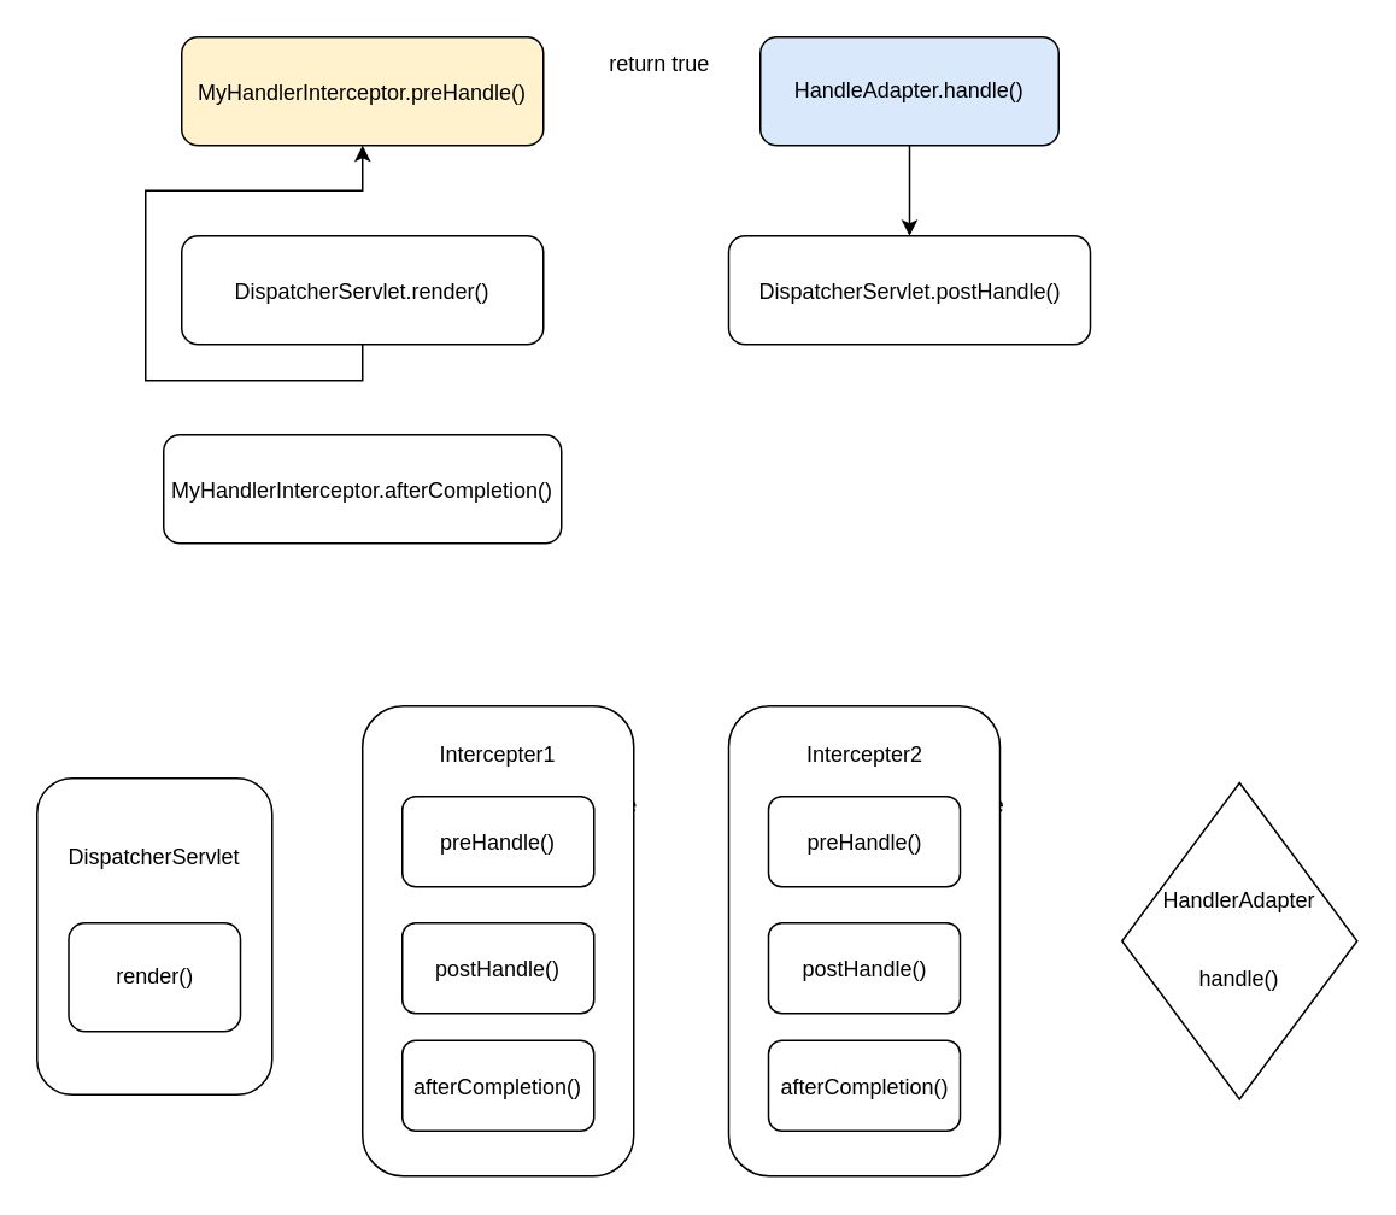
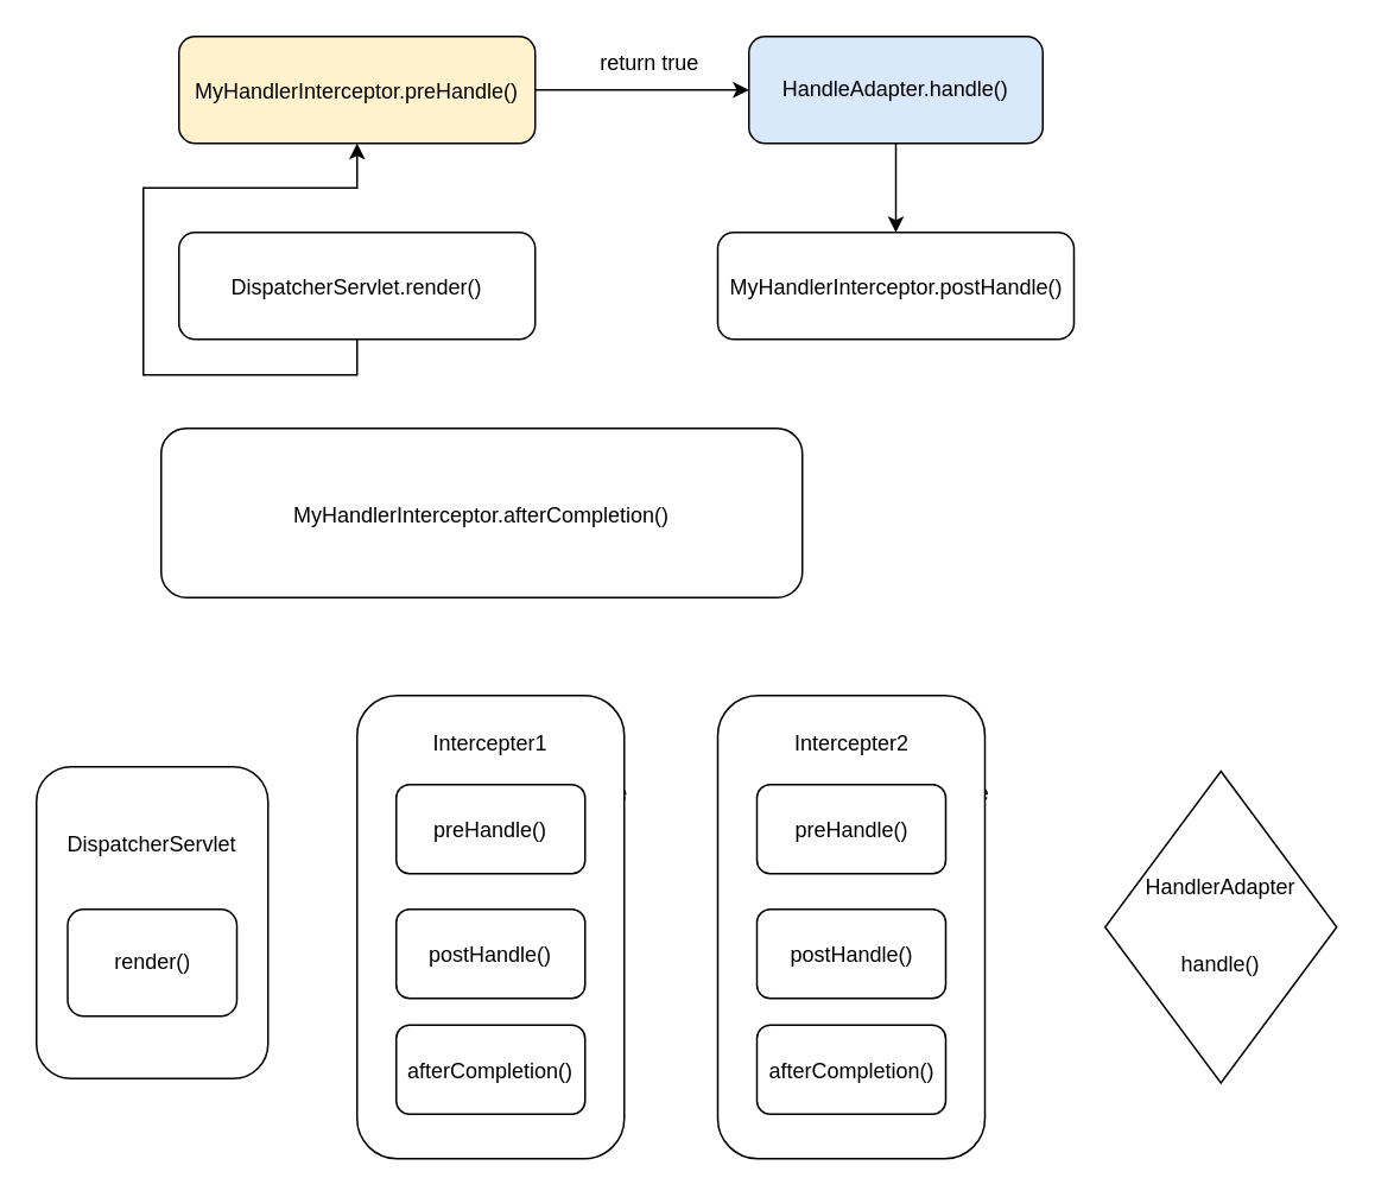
  <mxCell id="0" />
  <mxCell id="1" parent="0" />
+ <mxCell id="2" value="" style="edgeStyle=orthogonalEdgeStyle;rounded=0;orthogonalLoop=1;jettySize=auto;html=1;" edge="1" parent="1" source="3" target="5"><mxGeometry relative="1" as="geometry" /></mxCell>
  <mxCell id="3" value="MyHandlerInterceptor.preHandle()&lt;font face=&quot;Menlo-Regular, monospace&quot;&gt;&lt;span style=&quot;font-size: 14px; background-color: rgb(255, 255, 255);&quot;&gt;&lt;br&gt;&lt;/span&gt;&lt;/font&gt;" style="rounded=1;whiteSpace=wrap;html=1;fillColor=#fff2cc;" vertex="1" parent="1"><mxGeometry x="100" y="20" width="200" height="60" as="geometry" /></mxCell>
  <mxCell id="4" style="edgeStyle=orthogonalEdgeStyle;rounded=0;orthogonalLoop=1;jettySize=auto;html=1;exitX=0.5;exitY=1;exitDx=0;exitDy=0;" edge="1" parent="1" source="5" target="7"><mxGeometry relative="1" as="geometry" /></mxCell>
  <mxCell id="5" value="HandleAdapter.handle()" style="whiteSpace=wrap;html=1;rounded=1;fillColor=#dae8fc;" vertex="1" parent="1"><mxGeometry x="420" y="20" width="165" height="60" as="geometry" /></mxCell>
  <mxCell id="6" value="return true" style="text;html=1;align=center;verticalAlign=middle;resizable=0;points=[];autosize=1;strokeColor=none;fillColor=none;" vertex="1" parent="1"><mxGeometry x="324" y="20" width="80" height="30" as="geometry" /></mxCell>
- <mxCell id="7" value="DispatcherServlet.postHandle()&lt;font face=&quot;Menlo-Regular, monospace&quot;&gt;&lt;span style=&quot;font-size: 14px; background-color: rgb(255, 255, 255);&quot;&gt;&lt;br&gt;&lt;/span&gt;&lt;/font&gt;" style="rounded=1;whiteSpace=wrap;html=1;" vertex="1" parent="1"><mxGeometry x="402.5" y="130" width="200" height="60" as="geometry" /></mxCell>
+ <mxCell id="7" value="MyHandlerInterceptor.postHandle()&lt;font face=&quot;Menlo-Regular, monospace&quot;&gt;&lt;span style=&quot;font-size: 14px; background-color: rgb(255, 255, 255);&quot;&gt;&lt;br&gt;&lt;/span&gt;&lt;/font&gt;" style="rounded=1;whiteSpace=wrap;html=1;" vertex="1" parent="1"><mxGeometry x="402.5" y="130" width="200" height="60" as="geometry" /></mxCell>
  <mxCell id="8" style="edgeStyle=orthogonalEdgeStyle;rounded=0;orthogonalLoop=1;jettySize=auto;html=1;exitX=0.5;exitY=1;exitDx=0;exitDy=0;" edge="1" parent="1" source="9" target="3"><mxGeometry relative="1" as="geometry" /></mxCell>
  <mxCell id="9" value="DispatcherServlet.render()&lt;font face=&quot;Menlo-Regular, monospace&quot;&gt;&lt;span style=&quot;font-size: 14px; background-color: rgb(255, 255, 255);&quot;&gt;&lt;br&gt;&lt;/span&gt;&lt;/font&gt;" style="rounded=1;whiteSpace=wrap;html=1;" vertex="1" parent="1"><mxGeometry x="100" y="130" width="200" height="60" as="geometry" /></mxCell>
- <mxCell id="10" value="MyHandlerInterceptor.afterCompletion()&lt;font face=&quot;Menlo-Regular, monospace&quot;&gt;&lt;span style=&quot;font-size: 14px; background-color: rgb(255, 255, 255);&quot;&gt;&lt;br&gt;&lt;/span&gt;&lt;/font&gt;" style="rounded=1;whiteSpace=wrap;html=1;" vertex="1" parent="1"><mxGeometry x="90" y="240" width="220" height="60" as="geometry" /></mxCell>
+ <mxCell id="10" value="MyHandlerInterceptor.afterCompletion()&lt;font face=&quot;Menlo-Regular, monospace&quot;&gt;&lt;span style=&quot;font-size: 14px; background-color: rgb(255, 255, 255);&quot;&gt;&lt;br&gt;&lt;/span&gt;&lt;/font&gt;" style="rounded=1;whiteSpace=wrap;html=1;" vertex="1" parent="1"><mxGeometry x="90" y="240" width="360" height="95" as="geometry" /></mxCell>
  <mxCell id="11" value="return true" style="text;html=1;align=center;verticalAlign=middle;resizable=0;points=[];autosize=1;strokeColor=none;fillColor=none;" vertex="1" parent="1"><mxGeometry x="284" y="430" width="80" height="30" as="geometry" /></mxCell>
  <mxCell id="12" value="DispatcherServlet&lt;br&gt;&lt;br&gt;&lt;br&gt;&lt;br&gt;&lt;br&gt;&lt;br&gt;&lt;font face=&quot;Menlo-Regular, monospace&quot;&gt;&lt;span style=&quot;font-size: 14px; background-color: rgb(255, 255, 255);&quot;&gt;&lt;br&gt;&lt;/span&gt;&lt;/font&gt;" style="rounded=1;whiteSpace=wrap;html=1;" vertex="1" parent="1"><mxGeometry x="20" y="430" width="130" height="175" as="geometry" /></mxCell>
  <mxCell id="13" value="render()" style="rounded=1;whiteSpace=wrap;html=1;" vertex="1" parent="1"><mxGeometry x="37.5" y="510" width="95" height="60" as="geometry" /></mxCell>
  <mxCell id="14" value="Intercepter1&lt;br&gt;&lt;br&gt;&lt;br&gt;&lt;br&gt;&lt;br&gt;&lt;br&gt;&lt;font face=&quot;Menlo-Regular, monospace&quot;&gt;&lt;span style=&quot;font-size: 14px; background-color: rgb(255, 255, 255);&quot;&gt;&lt;br&gt;&lt;br&gt;&lt;br&gt;&lt;br&gt;&lt;br&gt;&lt;br&gt;&lt;br&gt;&lt;br&gt;&lt;/span&gt;&lt;/font&gt;" style="rounded=1;whiteSpace=wrap;html=1;" vertex="1" parent="1"><mxGeometry x="200" y="390" width="150" height="260" as="geometry" /></mxCell>
  <mxCell id="15" value="preHandle()&lt;font face=&quot;Menlo-Regular, monospace&quot;&gt;&lt;span style=&quot;font-size: 14px; background-color: rgb(255, 255, 255);&quot;&gt;&lt;br&gt;&lt;/span&gt;&lt;/font&gt;" style="rounded=1;whiteSpace=wrap;html=1;" vertex="1" parent="1"><mxGeometry x="222" y="440" width="106" height="50" as="geometry" /></mxCell>
  <mxCell id="16" value="postHandle()&lt;font face=&quot;Menlo-Regular, monospace&quot;&gt;&lt;span style=&quot;font-size: 14px; background-color: rgb(255, 255, 255);&quot;&gt;&lt;br&gt;&lt;/span&gt;&lt;/font&gt;" style="rounded=1;whiteSpace=wrap;html=1;" vertex="1" parent="1"><mxGeometry x="222" y="510" width="106" height="50" as="geometry" /></mxCell>
  <mxCell id="17" value="afterCompletion()&lt;font face=&quot;Menlo-Regular, monospace&quot;&gt;&lt;span style=&quot;font-size: 14px; background-color: rgb(255, 255, 255);&quot;&gt;&lt;br&gt;&lt;/span&gt;&lt;/font&gt;" style="rounded=1;whiteSpace=wrap;html=1;" vertex="1" parent="1"><mxGeometry x="222" y="575" width="106" height="50" as="geometry" /></mxCell>
  <mxCell id="18" value="return true" style="text;html=1;align=center;verticalAlign=middle;resizable=0;points=[];autosize=1;strokeColor=none;fillColor=none;" vertex="1" parent="1"><mxGeometry x="486.5" y="430" width="80" height="30" as="geometry" /></mxCell>
  <mxCell id="19" value="Intercepter2&lt;br&gt;&lt;br&gt;&lt;br&gt;&lt;br&gt;&lt;br&gt;&lt;br&gt;&lt;font face=&quot;Menlo-Regular, monospace&quot;&gt;&lt;span style=&quot;font-size: 14px; background-color: rgb(255, 255, 255);&quot;&gt;&lt;br&gt;&lt;br&gt;&lt;br&gt;&lt;br&gt;&lt;br&gt;&lt;br&gt;&lt;br&gt;&lt;br&gt;&lt;/span&gt;&lt;/font&gt;" style="rounded=1;whiteSpace=wrap;html=1;" vertex="1" parent="1"><mxGeometry x="402.5" y="390" width="150" height="260" as="geometry" /></mxCell>
  <mxCell id="20" value="preHandle()&lt;font face=&quot;Menlo-Regular, monospace&quot;&gt;&lt;span style=&quot;font-size: 14px; background-color: rgb(255, 255, 255);&quot;&gt;&lt;br&gt;&lt;/span&gt;&lt;/font&gt;" style="rounded=1;whiteSpace=wrap;html=1;" vertex="1" parent="1"><mxGeometry x="424.5" y="440" width="106" height="50" as="geometry" /></mxCell>
  <mxCell id="21" value="postHandle()&lt;font face=&quot;Menlo-Regular, monospace&quot;&gt;&lt;span style=&quot;font-size: 14px; background-color: rgb(255, 255, 255);&quot;&gt;&lt;br&gt;&lt;/span&gt;&lt;/font&gt;" style="rounded=1;whiteSpace=wrap;html=1;" vertex="1" parent="1"><mxGeometry x="424.5" y="510" width="106" height="50" as="geometry" /></mxCell>
  <mxCell id="22" value="afterCompletion()&lt;font face=&quot;Menlo-Regular, monospace&quot;&gt;&lt;span style=&quot;font-size: 14px; background-color: rgb(255, 255, 255);&quot;&gt;&lt;br&gt;&lt;/span&gt;&lt;/font&gt;" style="rounded=1;whiteSpace=wrap;html=1;" vertex="1" parent="1"><mxGeometry x="424.5" y="575" width="106" height="50" as="geometry" /></mxCell>
  <mxCell id="23" value="&lt;br&gt;&lt;br&gt;&lt;br&gt;HandlerAdapter&lt;br&gt;&lt;br&gt;&lt;br&gt;handle()&lt;br&gt;&lt;br&gt;&lt;br&gt;&lt;font face=&quot;Menlo-Regular, monospace&quot;&gt;&lt;span style=&quot;font-size: 14px; background-color: rgb(255, 255, 255);&quot;&gt;&lt;br&gt;&lt;/span&gt;&lt;/font&gt;" style="rhombus;whiteSpace=wrap;html=1;" vertex="1" parent="1"><mxGeometry x="620" y="432.5" width="130" height="175" as="geometry" /></mxCell>
